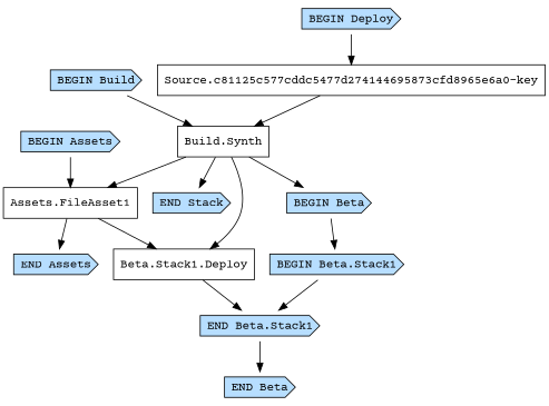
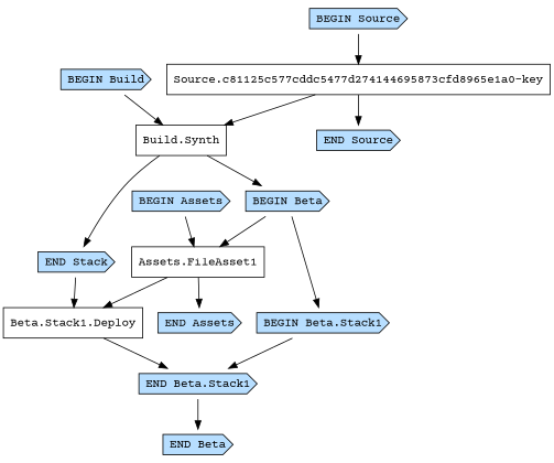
  digraph {
    fontname="Courier Prime"
    node [fontname="Courier Prime" shape=cds fillcolor="#b7deff" style=filled]
    edge [fontname="Courier Prime"]
    "Build.Synth" [shape=box fillcolor="" style=""]
    "BEGIN Build"
    n3 [label="END Stack"]
    "Assets.FileAsset1" [shape=box fillcolor="" style=""]
    "BEGIN Beta"
    "Beta.Stack1.Deploy" [shape=box fillcolor="" style=""]
    "END Assets"
    "BEGIN Beta.Stack1"
    "END Beta.Stack1"
-   "Source.c81125c577cddc5477d274144695873cfd8965e6a0-key" [shape=box fillcolor="" style=""]
+   "Source.c81125c577cddc5477d274144695873cfd8965e6a0-key" [shape=box label="Source.c81125c577cddc5477d274144695873cfd8965e1a0-key" fillcolor="" style=""]
+   "END Source"
    "BEGIN Assets"
    "END Beta"
-   "BEGIN Source" [label="BEGIN Deploy"]
+   "BEGIN Source"
    "Build.Synth" -> n3
-   "Build.Synth" -> "Assets.FileAsset1"
+   "BEGIN Beta" -> "Assets.FileAsset1"
    "Build.Synth" -> "BEGIN Beta"
-   "Build.Synth" -> "Beta.Stack1.Deploy"
+   n3 -> "Beta.Stack1.Deploy"
    "BEGIN Build" -> "Build.Synth"
    "Assets.FileAsset1" -> "Beta.Stack1.Deploy"
    "Assets.FileAsset1" -> "END Assets"
    "BEGIN Beta" -> "BEGIN Beta.Stack1"
    "Beta.Stack1.Deploy" -> "END Beta.Stack1"
    "BEGIN Beta.Stack1" -> "END Beta.Stack1"
    "END Beta.Stack1" -> "END Beta"
    "Source.c81125c577cddc5477d274144695873cfd8965e6a0-key" -> "Build.Synth"
+   "Source.c81125c577cddc5477d274144695873cfd8965e6a0-key" -> "END Source"
    "BEGIN Assets" -> "Assets.FileAsset1"
    "BEGIN Source" -> "Source.c81125c577cddc5477d274144695873cfd8965e6a0-key"
  }
